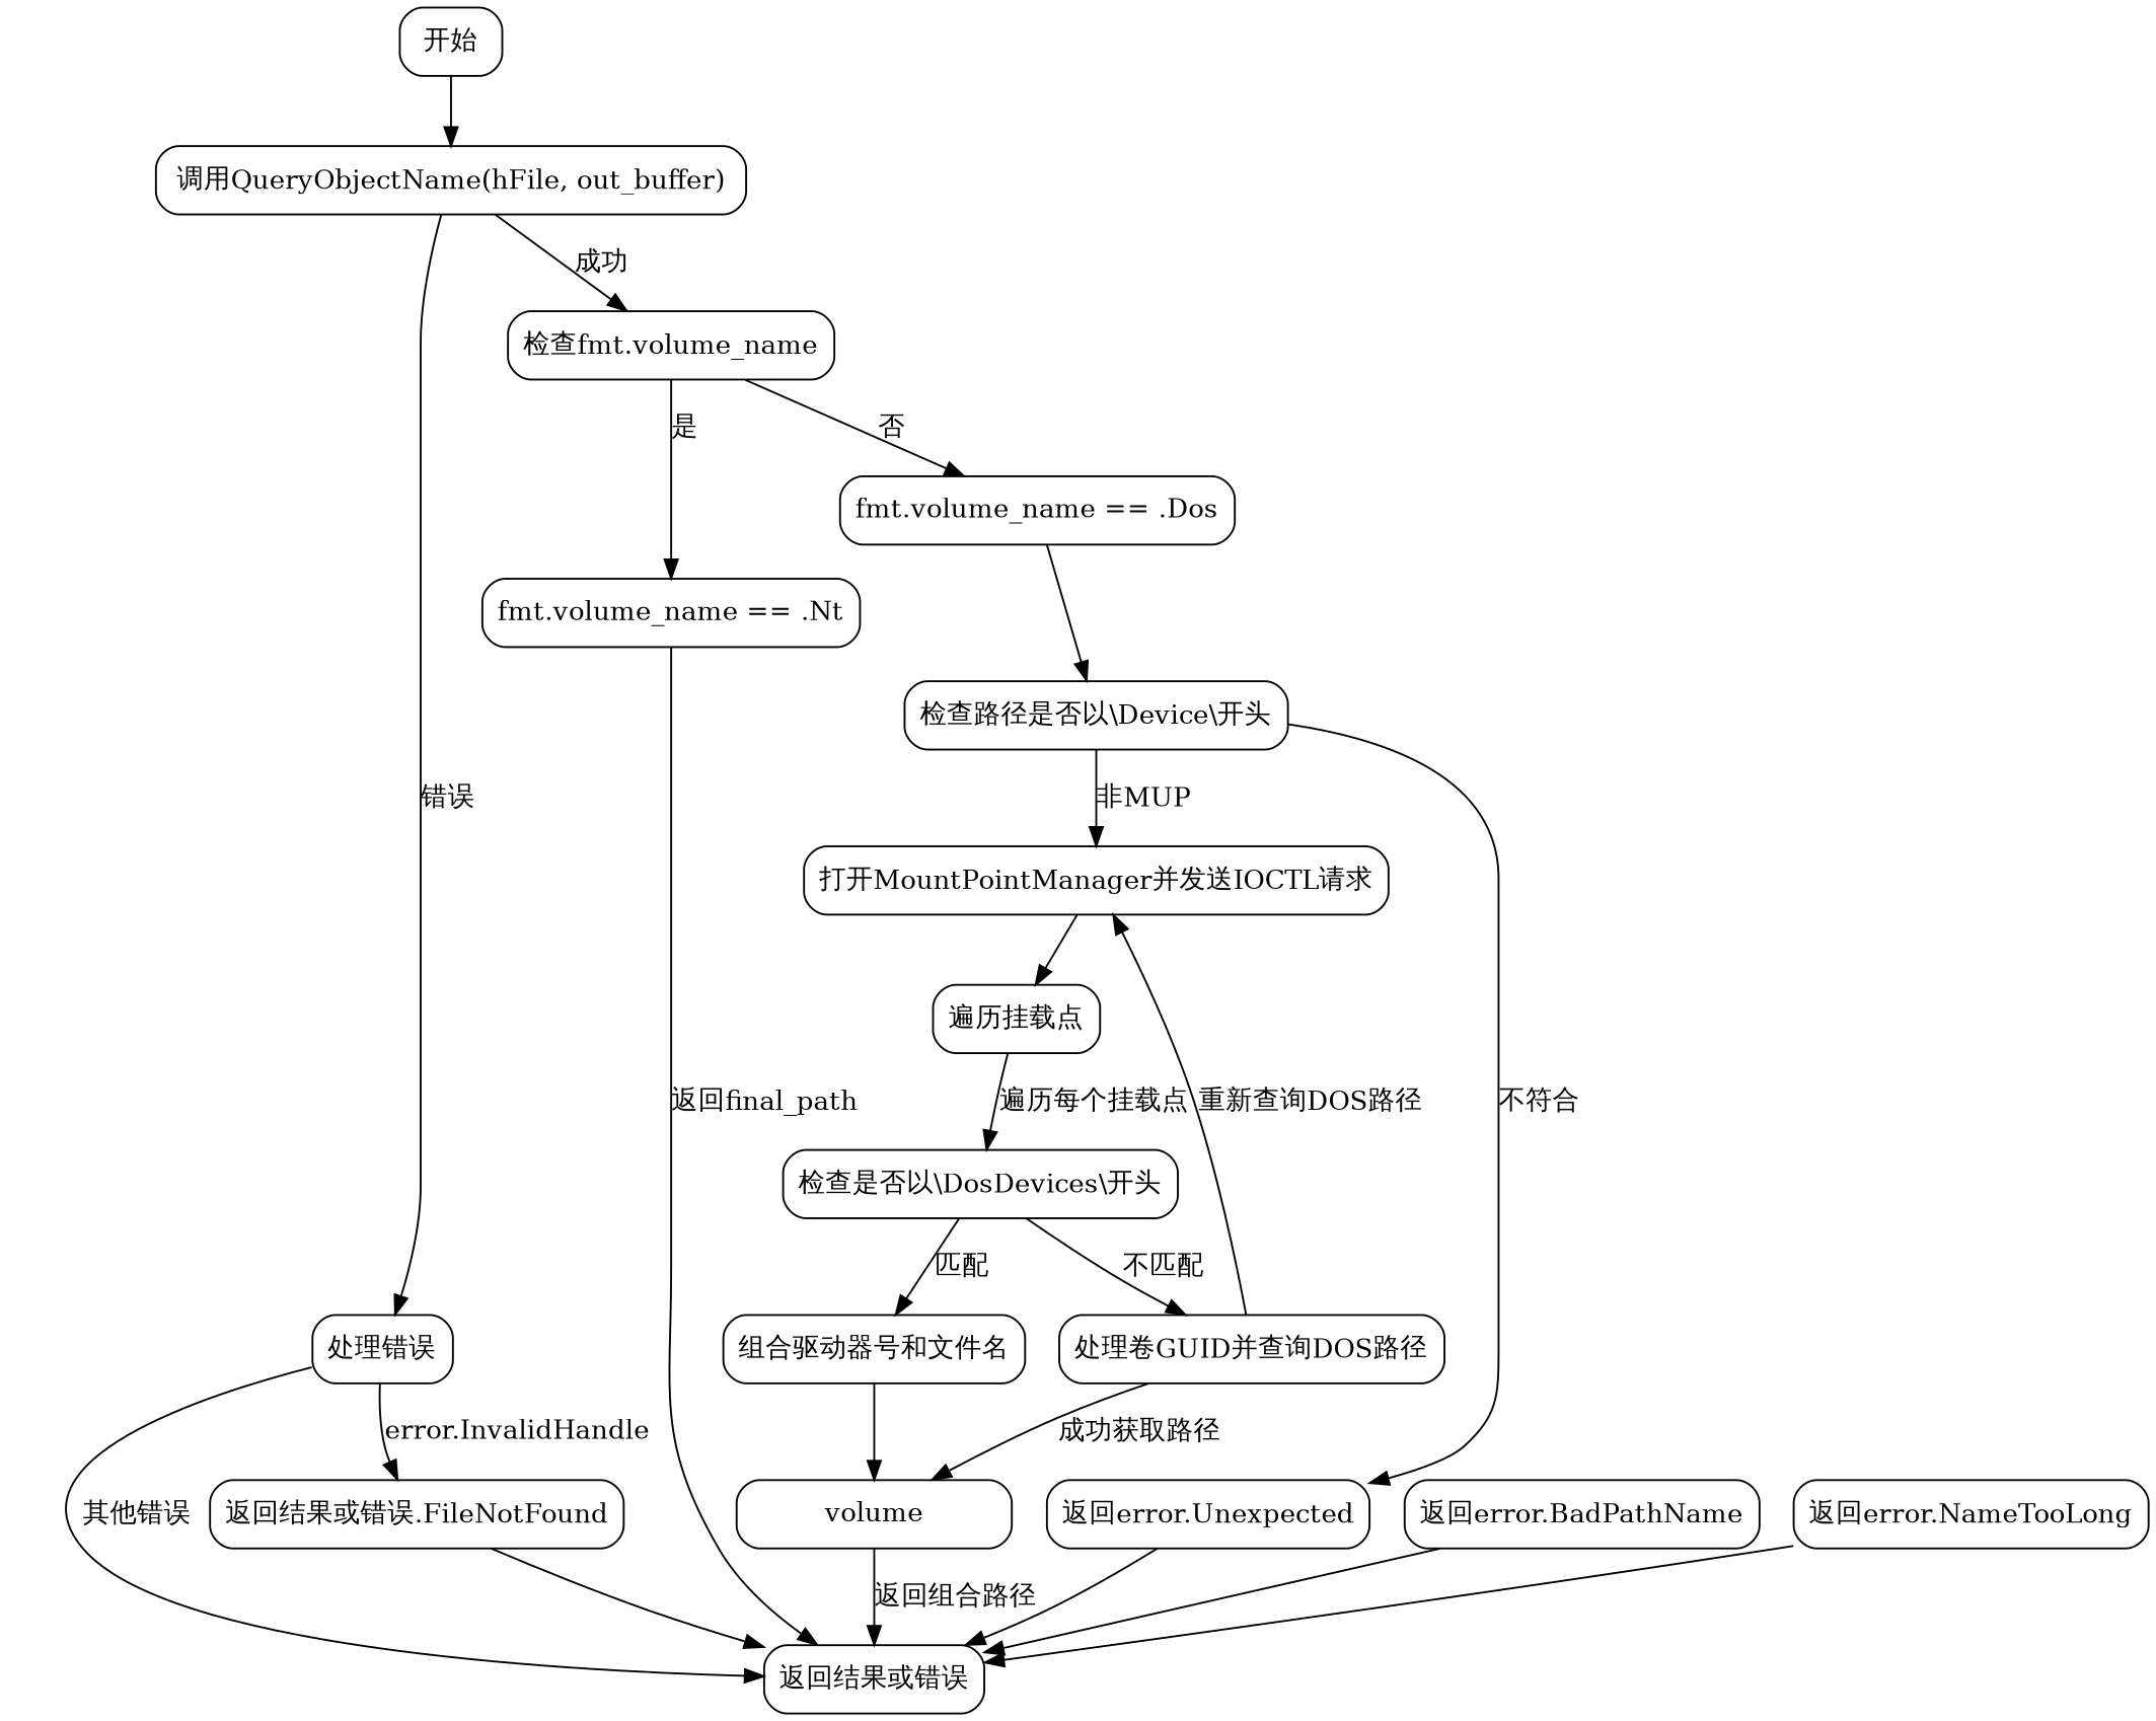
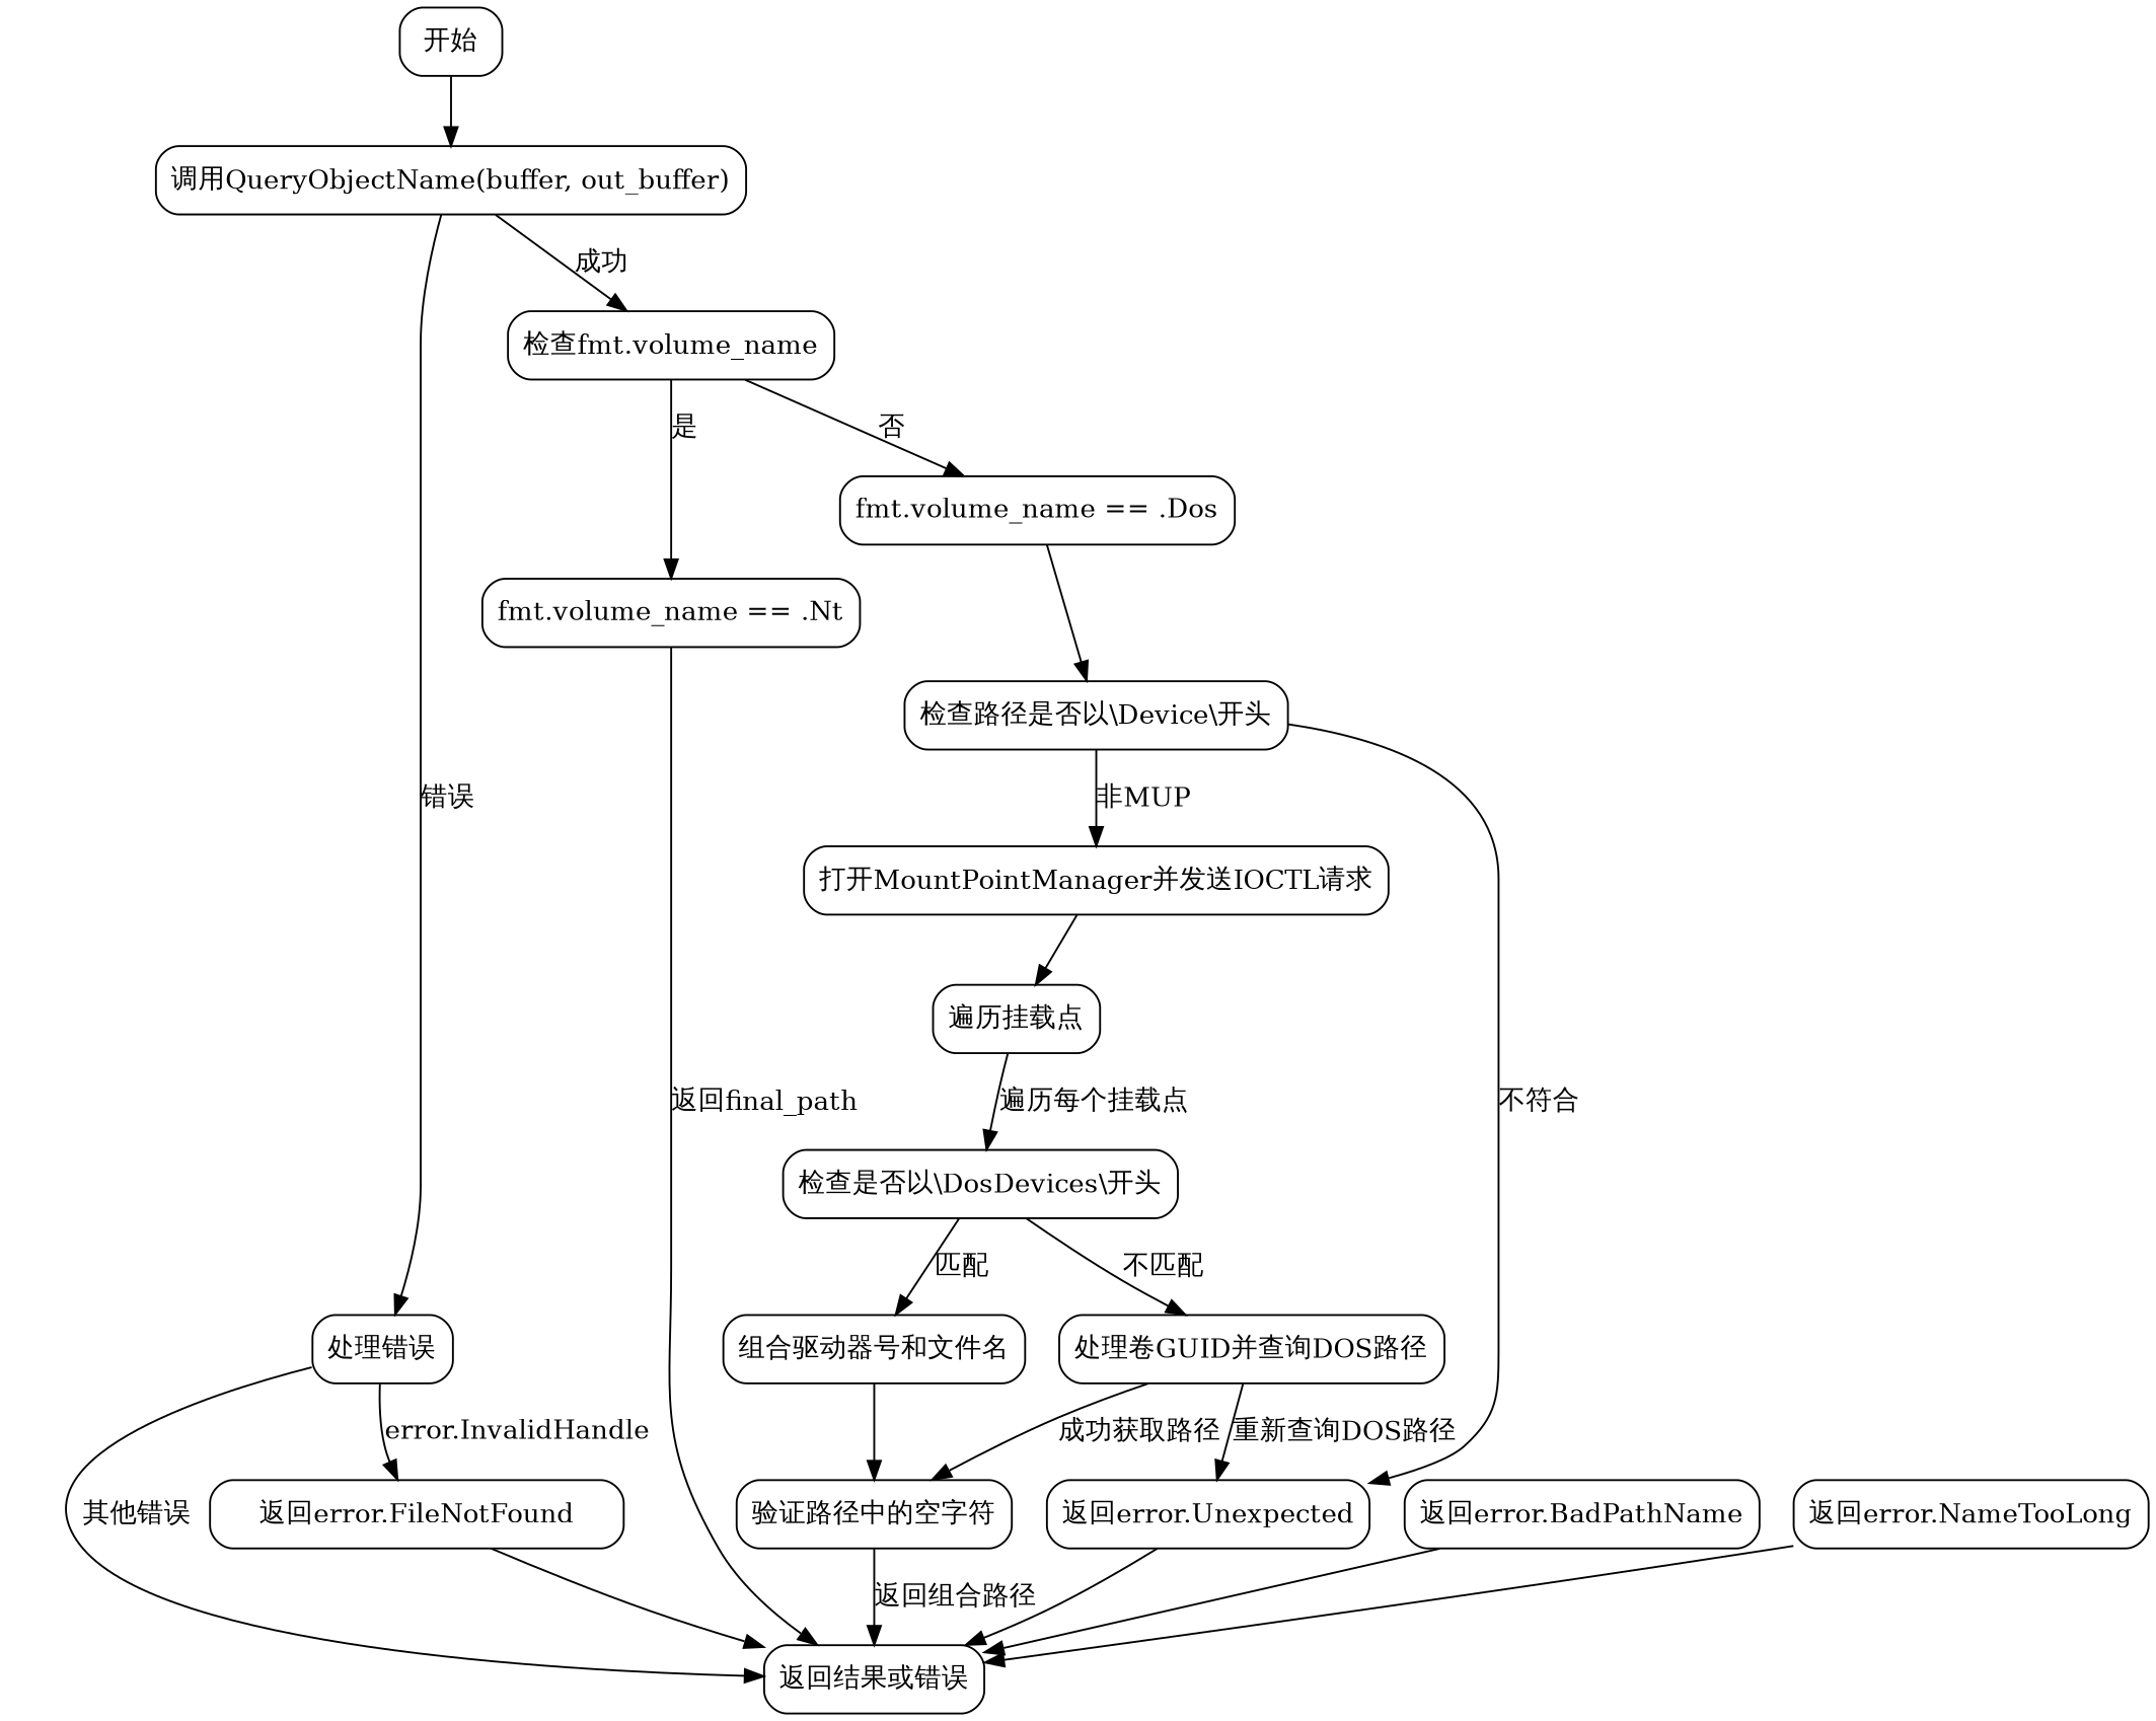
  digraph {
    node [shape=rectangle style=rounded]
    n1 [label="开始"]
-   n2 [label="调用QueryObjectName(hFile, out_buffer)"]
+   n2 [label="调用QueryObjectName(buffer, out_buffer)"]
    n3 [label="处理错误"]
    n4 [label="检查fmt.volume_name"]
    n5 [label="返回结果或错误"]
-   n6 [label="返回结果或错误.FileNotFound"]
+   n6 [label="返回error.FileNotFound"]
    n7 [label="fmt.volume_name == .Nt"]
    n8 [label="fmt.volume_name == .Dos"]
    n9 [label="检查路径是否以\\Device\\开头"]
    n10 [label="打开MountPointManager并发送IOCTL请求"]
    n11 [label="返回error.Unexpected"]
    n12 [label="遍历挂载点"]
    n13 [label="检查是否以\\DosDevices\\开头"]
    n14 [label="组合驱动器号和文件名"]
    n15 [label="处理卷GUID并查询DOS路径"]
-   n16 [label=volume]
+   n16 [label="验证路径中的空字符"]
    n17 [label="返回error.BadPathName"]
    n18 [label="返回error.NameTooLong"]
    n1 -> n2
    n2 -> n3 [label="错误"]
    n2 -> n4 [label="成功"]
    n3 -> n5 [label="其他错误"]
    n3 -> n6 [label="error.InvalidHandle"]
    n4 -> n7 [label="是"]
    n4 -> n8 [label="否"]
    n6 -> n5
    n7 -> n5 [label="返回final_path"]
    n8 -> n9
    n9 -> n10 [label="非MUP"]
    n9 -> n11 [label="不符合"]
    n10 -> n12
    n11 -> n5
    n12 -> n13 [label="遍历每个挂载点"]
    n13 -> n14 [label="匹配"]
    n13 -> n15 [label="不匹配"]
    n14 -> n16
-   n15 -> n10 [label="重新查询DOS路径"]
+   n15 -> n11 [label="重新查询DOS路径"]
    n15 -> n16 [label="成功获取路径"]
    n16 -> n5 [label="返回组合路径"]
    n17 -> n5
    n18 -> n5
  }
